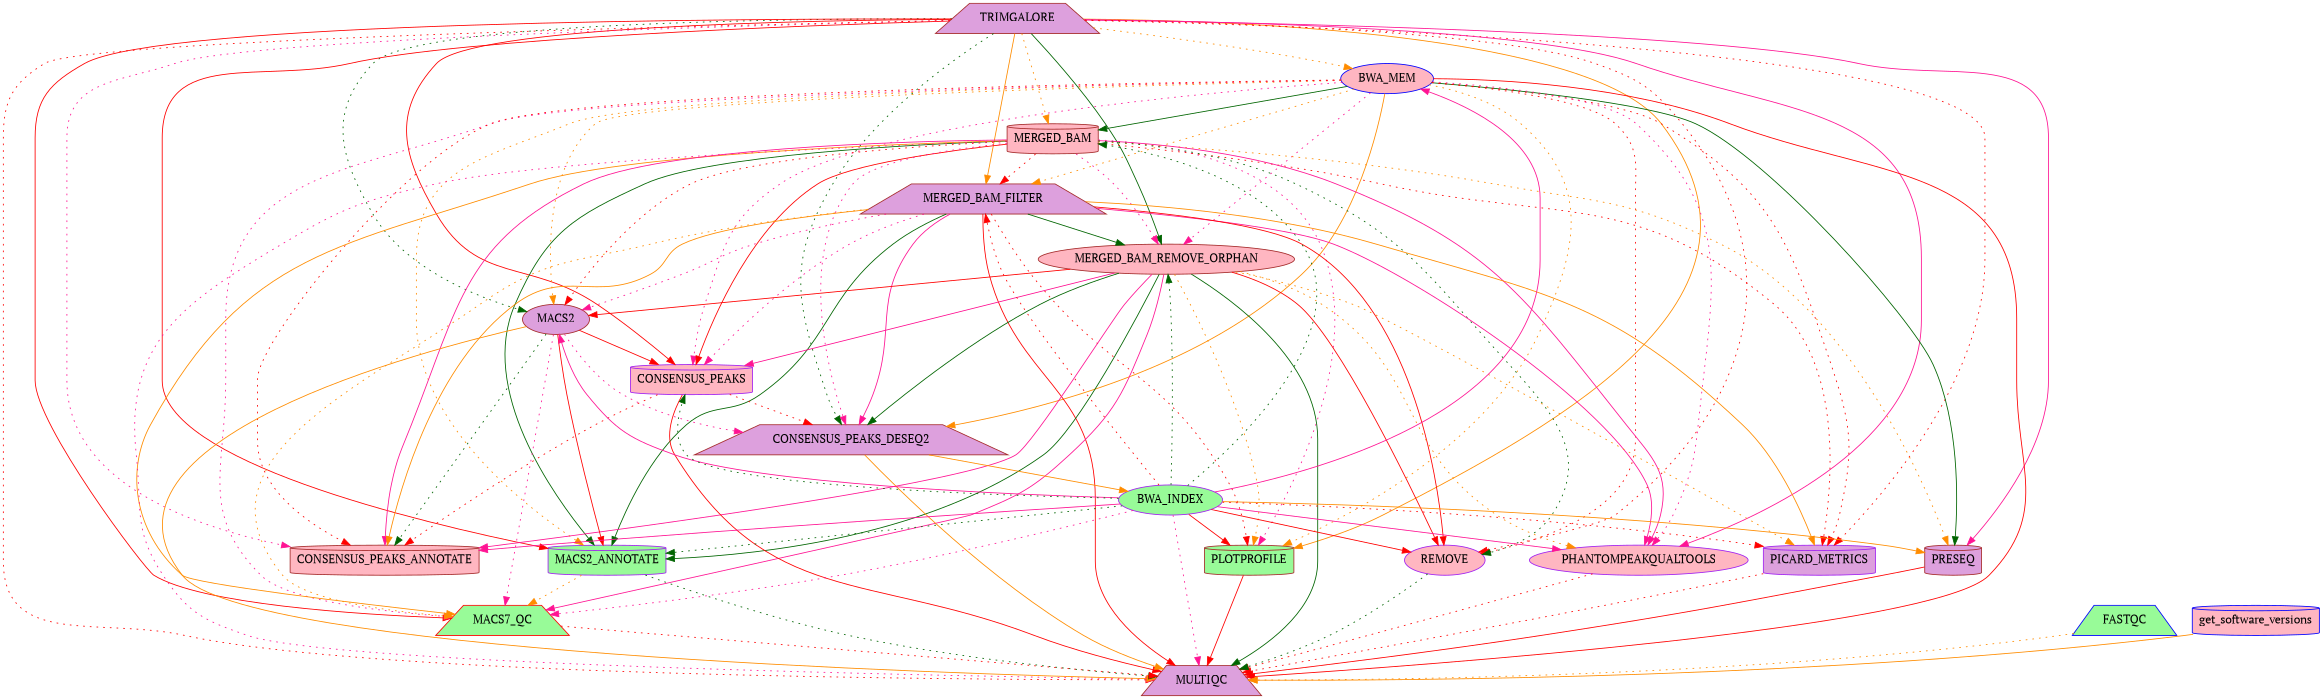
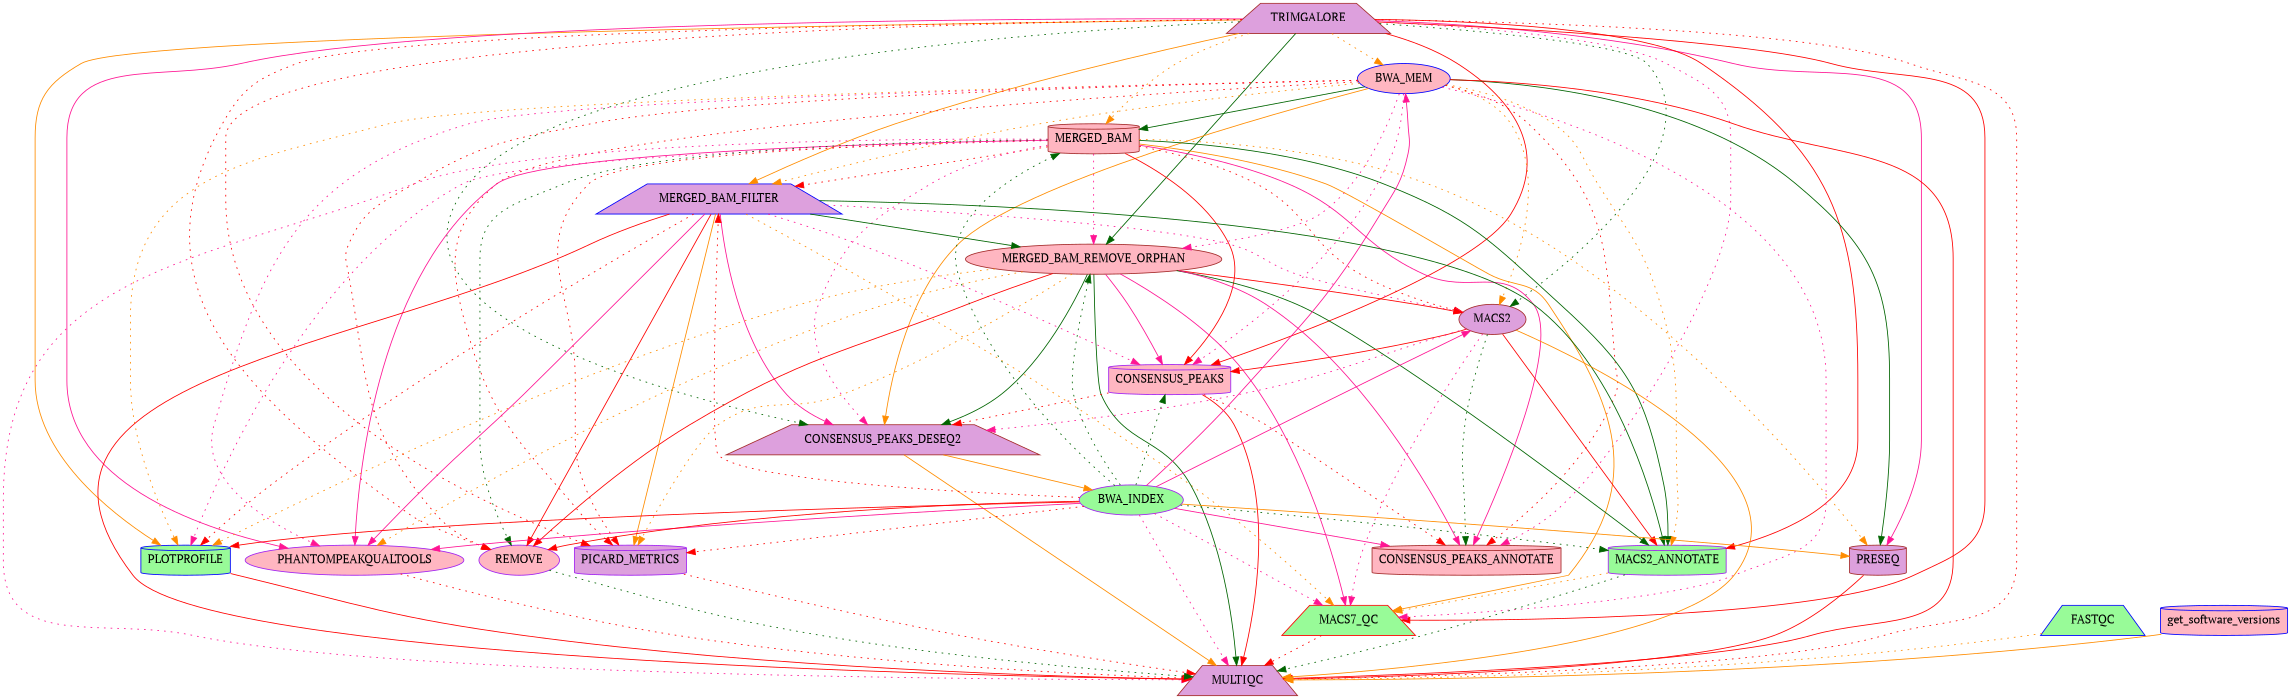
  strict digraph {
    fontname="PT Serif"
    node [color=brown fillcolor=lightpink fontname="PT Serif" shape=cylinder style=filled]
    edge [color=red fontname="PT Serif" style=dotted]
    TRIMGALORE [fillcolor=plum shape=trapezium]
-   PLOTPROFILE [fillcolor=palegreen]
+   PLOTPROFILE [color=blue fillcolor=palegreen]
    BWA_MEM [color=blue shape=ellipse]
    MERGED_BAM
-   MERGED_BAM_FILTER [fillcolor=plum shape=trapezium]
+   MERGED_BAM_FILTER [color=blue fillcolor=plum shape=trapezium]
    PRESEQ [fillcolor=plum]
    MERGED_BAM_REMOVE_ORPHAN [shape=ellipse]
    PICARD_METRICS [color=purple fillcolor=plum]
    PHANTOMPEAKQUALTOOLS [color=purple shape=ellipse]
    n10 [color=purple label=REMOVE shape=ellipse]
    MACS2 [fillcolor=plum shape=ellipse]
    MACS2_ANNOTATE [color=purple fillcolor=palegreen]
    n13 [color=red fillcolor=palegreen label=MACS7_QC shape=trapezium]
    CONSENSUS_PEAKS [color=purple]
    CONSENSUS_PEAKS_ANNOTATE
    CONSENSUS_PEAKS_DESEQ2 [fillcolor=plum shape=trapezium]
    MULTIQC [fillcolor=plum shape=trapezium]
    BWA_INDEX [color=purple fillcolor=palegreen shape=ellipse]
    FASTQC [color=blue fillcolor=palegreen shape=trapezium]
    get_software_versions [color=blue]
    TRIMGALORE -> PLOTPROFILE [color=darkorange style=solid]
    TRIMGALORE -> BWA_MEM [color=darkorange]
    TRIMGALORE -> MERGED_BAM [color=darkorange]
    TRIMGALORE -> MERGED_BAM_FILTER [color=darkorange style=solid]
    TRIMGALORE -> PRESEQ [color=deeppink style=solid]
    TRIMGALORE -> MERGED_BAM_REMOVE_ORPHAN [color=darkgreen style=solid]
    TRIMGALORE -> PICARD_METRICS
    TRIMGALORE -> PHANTOMPEAKQUALTOOLS [color=deeppink style=solid]
    TRIMGALORE -> n10
    TRIMGALORE -> MACS2 [color=darkgreen]
    TRIMGALORE -> MACS2_ANNOTATE [style=solid]
    TRIMGALORE -> n13 [style=solid]
    TRIMGALORE -> CONSENSUS_PEAKS [style=solid]
    TRIMGALORE -> CONSENSUS_PEAKS_ANNOTATE [color=deeppink]
    TRIMGALORE -> CONSENSUS_PEAKS_DESEQ2 [color=darkgreen]
    TRIMGALORE -> MULTIQC
    PLOTPROFILE -> MULTIQC [style=solid]
    BWA_MEM -> PLOTPROFILE [color=darkorange]
    BWA_MEM -> MERGED_BAM [color=darkgreen style=solid]
    BWA_MEM -> MERGED_BAM_FILTER [color=darkorange]
    BWA_MEM -> PRESEQ [color=darkgreen style=solid]
    BWA_MEM -> MERGED_BAM_REMOVE_ORPHAN [color=deeppink]
    BWA_MEM -> PICARD_METRICS
    BWA_MEM -> PHANTOMPEAKQUALTOOLS [color=deeppink]
    BWA_MEM -> n10
    BWA_MEM -> MACS2 [color=darkorange]
    BWA_MEM -> MACS2_ANNOTATE [color=darkorange]
    BWA_MEM -> n13 [color=deeppink]
    BWA_MEM -> CONSENSUS_PEAKS [color=deeppink]
    BWA_MEM -> CONSENSUS_PEAKS_ANNOTATE
    BWA_MEM -> CONSENSUS_PEAKS_DESEQ2 [color=darkorange style=solid]
    BWA_MEM -> MULTIQC [style=solid]
    MERGED_BAM -> PLOTPROFILE [color=deeppink]
    MERGED_BAM -> MERGED_BAM_FILTER
    MERGED_BAM -> PRESEQ [color=darkorange]
    MERGED_BAM -> MERGED_BAM_REMOVE_ORPHAN [color=deeppink]
    MERGED_BAM -> PICARD_METRICS
    MERGED_BAM -> PHANTOMPEAKQUALTOOLS [color=deeppink style=solid]
    MERGED_BAM -> n10 [color=darkgreen]
    MERGED_BAM -> MACS2
    MERGED_BAM -> MACS2_ANNOTATE [color=darkgreen style=solid]
    MERGED_BAM -> n13 [color=darkorange style=solid]
    MERGED_BAM -> CONSENSUS_PEAKS [style=solid]
    MERGED_BAM -> CONSENSUS_PEAKS_ANNOTATE [color=deeppink style=solid]
    MERGED_BAM -> CONSENSUS_PEAKS_DESEQ2 [color=deeppink]
    MERGED_BAM -> MULTIQC [color=deeppink]
    MERGED_BAM_FILTER -> PLOTPROFILE
    MERGED_BAM_FILTER -> MERGED_BAM_REMOVE_ORPHAN [color=darkgreen style=solid]
    MERGED_BAM_FILTER -> PICARD_METRICS [color=darkorange style=solid]
    MERGED_BAM_FILTER -> PHANTOMPEAKQUALTOOLS [color=deeppink style=solid]
    MERGED_BAM_FILTER -> n10 [style=solid]
    MERGED_BAM_FILTER -> MACS2 [color=deeppink]
    MERGED_BAM_FILTER -> MACS2_ANNOTATE [color=darkgreen style=solid]
    MERGED_BAM_FILTER -> n13 [color=darkorange]
    MERGED_BAM_FILTER -> CONSENSUS_PEAKS [color=deeppink]
-   MERGED_BAM_FILTER -> CONSENSUS_PEAKS_ANNOTATE [color=darkorange style=solid]
    MERGED_BAM_FILTER -> CONSENSUS_PEAKS_DESEQ2 [color=deeppink style=solid]
    MERGED_BAM_FILTER -> MULTIQC [style=solid]
    PRESEQ -> MULTIQC [style=solid]
    MERGED_BAM_REMOVE_ORPHAN -> PLOTPROFILE [color=darkorange]
    MERGED_BAM_REMOVE_ORPHAN -> PICARD_METRICS [color=darkorange]
    MERGED_BAM_REMOVE_ORPHAN -> PHANTOMPEAKQUALTOOLS [color=darkorange]
    MERGED_BAM_REMOVE_ORPHAN -> n10 [style=solid]
    MERGED_BAM_REMOVE_ORPHAN -> MACS2 [style=solid]
    MERGED_BAM_REMOVE_ORPHAN -> MACS2_ANNOTATE [color=darkgreen style=solid]
    MERGED_BAM_REMOVE_ORPHAN -> n13 [color=deeppink style=solid]
    MERGED_BAM_REMOVE_ORPHAN -> CONSENSUS_PEAKS [color=deeppink style=solid]
    MERGED_BAM_REMOVE_ORPHAN -> CONSENSUS_PEAKS_ANNOTATE [color=deeppink style=solid]
    MERGED_BAM_REMOVE_ORPHAN -> CONSENSUS_PEAKS_DESEQ2 [color=darkgreen style=solid]
    MERGED_BAM_REMOVE_ORPHAN -> MULTIQC [color=darkgreen style=solid]
    PICARD_METRICS -> MULTIQC
    PHANTOMPEAKQUALTOOLS -> MULTIQC
    n10 -> MULTIQC [color=darkgreen]
    MACS2 -> MACS2_ANNOTATE [style=solid]
    MACS2 -> n13 [color=deeppink]
    MACS2 -> CONSENSUS_PEAKS [style=solid]
    MACS2 -> CONSENSUS_PEAKS_ANNOTATE [color=darkgreen]
    MACS2 -> CONSENSUS_PEAKS_DESEQ2 [color=deeppink]
    MACS2 -> MULTIQC [color=darkorange style=solid]
    MACS2_ANNOTATE -> n13 [color=darkorange]
    MACS2_ANNOTATE -> MULTIQC [color=darkgreen]
    n13 -> MULTIQC
    CONSENSUS_PEAKS -> CONSENSUS_PEAKS_ANNOTATE
    CONSENSUS_PEAKS -> CONSENSUS_PEAKS_DESEQ2
    CONSENSUS_PEAKS -> MULTIQC [style=solid]
    CONSENSUS_PEAKS_DESEQ2 -> MULTIQC [color=darkorange style=solid]
    CONSENSUS_PEAKS_DESEQ2 -> BWA_INDEX [color=darkorange style=solid]
    BWA_INDEX -> PLOTPROFILE [style=solid]
    BWA_INDEX -> BWA_MEM [color=deeppink style=solid]
    BWA_INDEX -> MERGED_BAM [color=darkgreen]
    BWA_INDEX -> MERGED_BAM_FILTER
    BWA_INDEX -> PRESEQ [color=darkorange style=solid]
    BWA_INDEX -> MERGED_BAM_REMOVE_ORPHAN [color=darkgreen]
    BWA_INDEX -> PICARD_METRICS
    BWA_INDEX -> PHANTOMPEAKQUALTOOLS [color=deeppink style=solid]
    BWA_INDEX -> n10 [style=solid]
    BWA_INDEX -> MACS2 [color=deeppink style=solid]
    BWA_INDEX -> MACS2_ANNOTATE [color=darkgreen]
    BWA_INDEX -> n13 [color=deeppink]
    BWA_INDEX -> CONSENSUS_PEAKS [color=darkgreen]
    BWA_INDEX -> CONSENSUS_PEAKS_ANNOTATE [color=deeppink style=solid]
    BWA_INDEX -> MULTIQC [color=deeppink]
    FASTQC -> MULTIQC [color=darkorange]
    get_software_versions -> MULTIQC [color=darkorange style=solid]
  }
